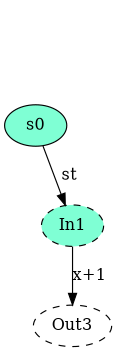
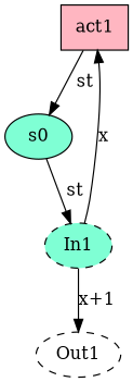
  digraph {
    node [fillcolor=aquamarine style=filled]
    edge [style=solid]
+   act1 [fillcolor=lightpink shape=box]
    s0
    In1 [style="dashed,filled"]
-   Out1 [fillcolor=white style="dashed,filled" label=Out3]
+   Out1 [fillcolor=white style="dashed,filled"]
+   act1 -> s0 [label=" st"]
    s0 -> In1 [label=" st"]
+   In1 -> act1 [label=x]
    In1 -> Out1 [label="x+1"]
  }
